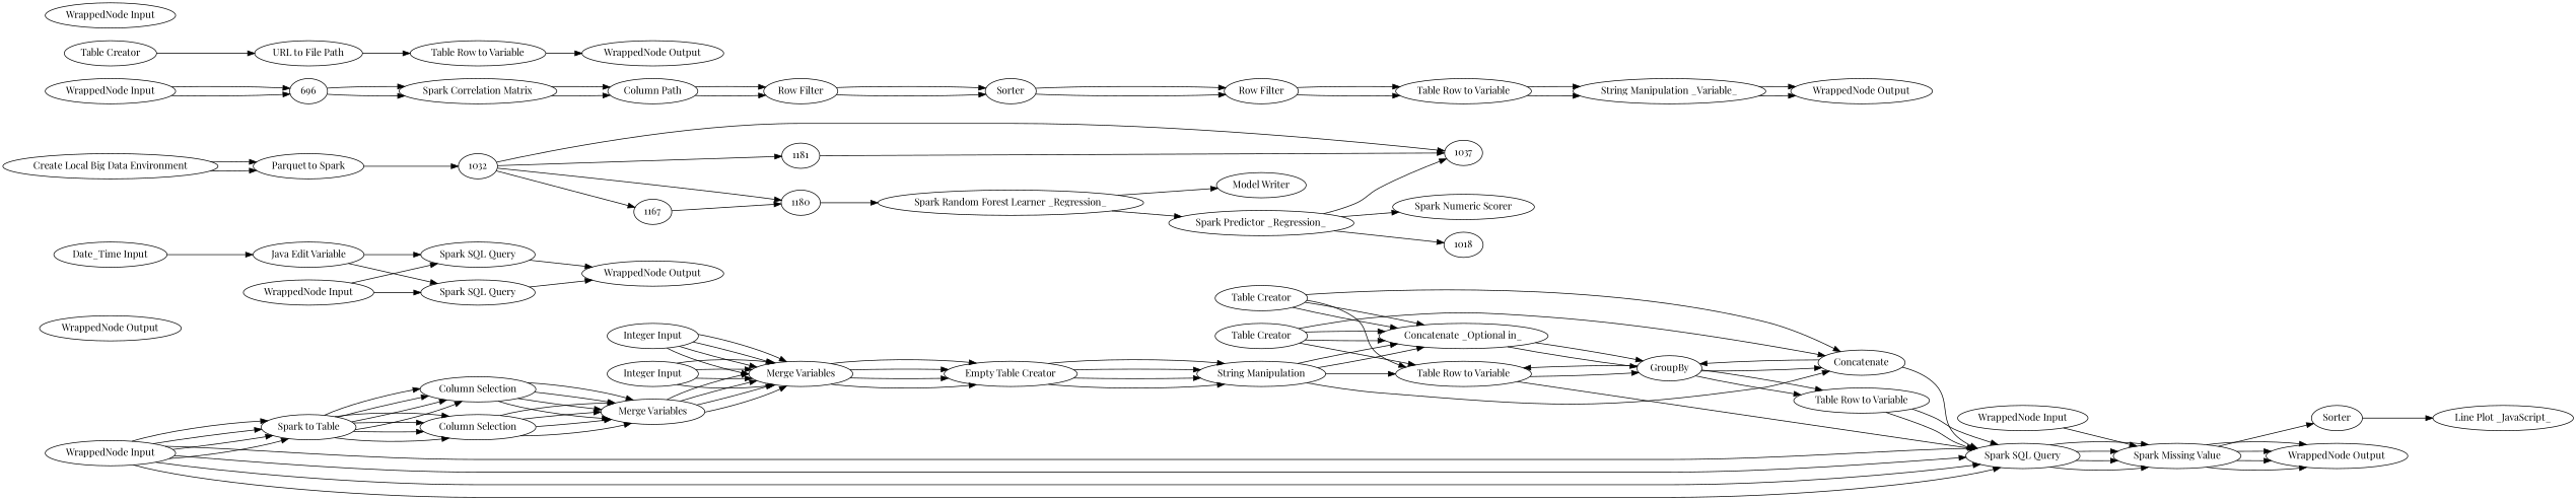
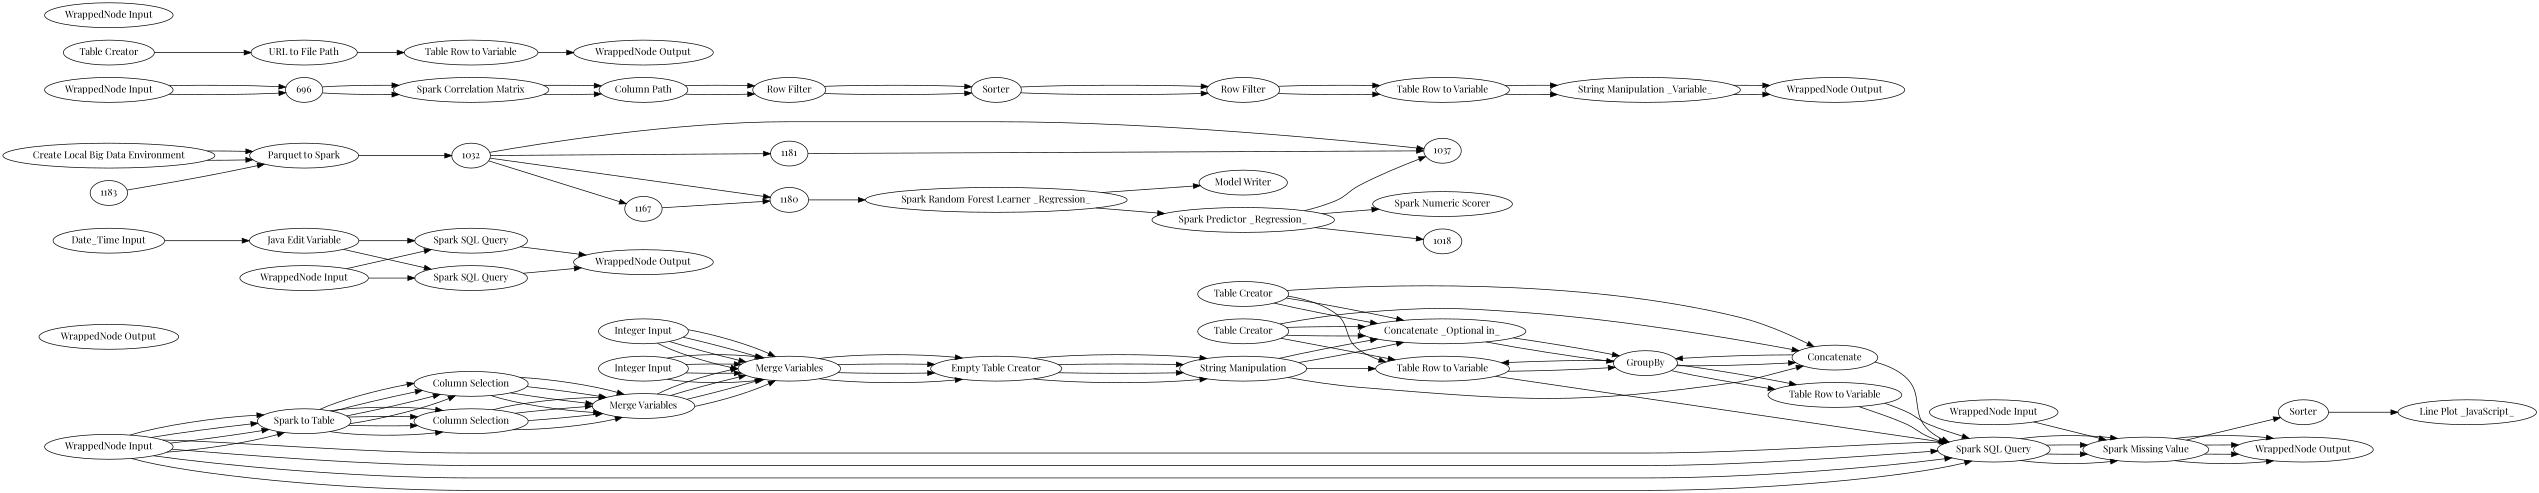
  digraph {
    fontname="Playfair Display"
    rankdir=LR
    node [fontname="Playfair Display"]
    edge [fontname="Playfair Display"]
    n1 [label="Spark Missing Value"]
    n2 [label=Sorter]
    n3 [label="WrappedNode Output"]
    n4 [label="Line Plot _JavaScript_"]
    n5 [label="WrappedNode Input"]
    n6 [label="WrappedNode Output"]
    n7 [label="Date_Time Input"]
    n8 [label="Java Edit Variable"]
    n9 [label="Spark SQL Query"]
    n10 [label="Spark SQL Query"]
    n11 [label="WrappedNode Output"]
    n12 [label="WrappedNode Input"]
    n13 [label="Spark SQL Query"]
    n14 [label="String Manipulation"]
    n15 [label="Table Row to Variable"]
    n16 [label=Concatenate]
    n17 [label="Concatenate _Optional in_"]
    n18 [label=GroupBy]
    n19 [label="Empty Table Creator"]
    n20 [label="Table Creator"]
    n21 [label="Table Creator"]
    n22 [label="Table Row to Variable"]
    n23 [label="WrappedNode Input"]
    n24 [label="Spark to Table"]
    n25 [label="Column Selection"]
    n26 [label="Column Selection"]
    n27 [label="Integer Input"]
    n28 [label="Merge Variables"]
    n29 [label="Integer Input"]
    n30 [label="Merge Variables"]
    n31 [label="Spark Numeric Scorer"]
    n32 [label="Model Writer"]
    n33 [label="Spark Correlation Matrix"]
    n34 [label="Column Path"]
    n35 [label="Row Filter"]
    n36 [label=Sorter]
    n37 [label="Row Filter"]
    n38 [label="Table Row to Variable"]
    n39 [label="String Manipulation _Variable_"]
    n40 [label="WrappedNode Output"]
    n41 [label="WrappedNode Input"]
    696
    n43 [label="Parquet to Spark"]
    1032
    1037
    1167
    1180
    1181
    n49 [label="URL to File Path"]
    n50 [label="Table Row to Variable"]
    n51 [label="WrappedNode Output"]
    n52 [label="Table Creator"]
    n53 [label="WrappedNode Input"]
    n54 [label="Create Local Big Data Environment"]
    n55 [label="Spark Random Forest Learner _Regression_"]
    n56 [label="Spark Predictor _Regression_"]
    1018
+   1183
    n1 -> n2
    n1 -> n3
    n1 -> n3
    n1 -> n3
    n1 -> n3
    n2 -> n4
    n5 -> n1
    n7 -> n8
    n8 -> n9
    n8 -> n10
    n9 -> n11
    n10 -> n11
    n12 -> n9
    n12 -> n10
    n13 -> n1
    n13 -> n1
    n13 -> n1
    n13 -> n1
    n14 -> n15
    n14 -> n16
    n14 -> n17
    n14 -> n17
    n15 -> n13
    n15 -> n18
    n16 -> n13
    n16 -> n18
    n17 -> n18
    n17 -> n18
    n18 -> n15
    n18 -> n16
    n18 -> n22
    n18 -> n22
    n19 -> n14
    n19 -> n14
    n19 -> n14
    n19 -> n14
    n20 -> n15
    n20 -> n16
    n20 -> n17
    n20 -> n17
    n21 -> n15
    n21 -> n16
    n21 -> n17
    n21 -> n17
    n22 -> n13
    n22 -> n13
    n23 -> n13
    n23 -> n13
    n23 -> n13
    n23 -> n13
    n23 -> n24
    n23 -> n24
    n23 -> n24
    n23 -> n24
    n24 -> n25
    n24 -> n25
    n24 -> n25
    n24 -> n25
    n24 -> n26
    n24 -> n26
    n24 -> n26
    n24 -> n26
    n25 -> n30
    n25 -> n30
    n25 -> n30
    n25 -> n30
    n26 -> n30
    n26 -> n30
    n26 -> n30
    n26 -> n30
    n27 -> n28
    n27 -> n28
    n27 -> n28
    n27 -> n28
    n28 -> n19
    n28 -> n19
    n28 -> n19
    n28 -> n19
    n29 -> n28
    n29 -> n28
    n29 -> n28
    n29 -> n28
    n30 -> n28
    n30 -> n28
    n30 -> n28
    n30 -> n28
    n33 -> n34
    n33 -> n34
    n34 -> n35
    n34 -> n35
    n35 -> n36
    n35 -> n36
    n36 -> n37
    n36 -> n37
    n37 -> n38
    n37 -> n38
    n38 -> n39
    n38 -> n39
    n39 -> n40
    n39 -> n40
    n41 -> 696
    n41 -> 696
    696 -> n33
    696 -> n33
    n43 -> 1032
    1032 -> 1037
    1032 -> 1167
    1032 -> 1180
    1032 -> 1181
    1167 -> 1180
    1180 -> n55
    1181 -> 1037
    n49 -> n50
    n50 -> n51
    n52 -> n49
    n54 -> n43
    n54 -> n43
    n55 -> n32
    n55 -> n56
    n56 -> n31
    n56 -> 1037
    n56 -> 1018
+   1183 -> n43
  }
